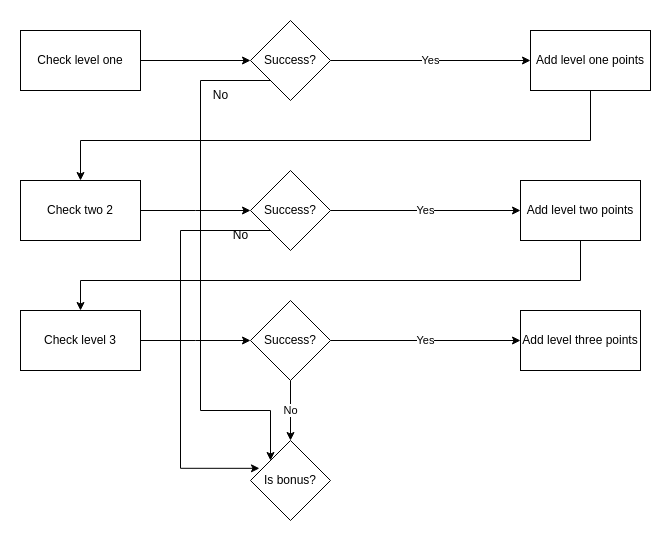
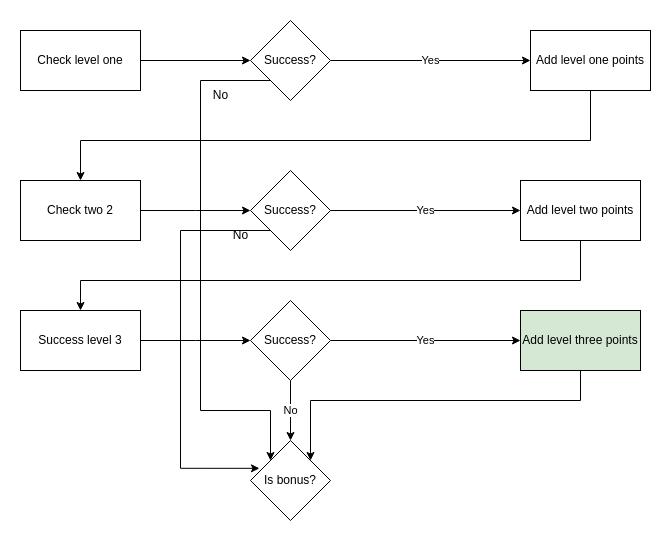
  <mxCell id="0" />
  <mxCell id="1" parent="0" />
  <mxCell id="2" style="edgeStyle=orthogonalEdgeStyle;rounded=0;orthogonalLoop=1;jettySize=auto;html=1;" parent="1" source="3" target="6" edge="1"><mxGeometry relative="1" as="geometry" /></mxCell>
  <mxCell id="3" value="Check level one" style="rounded=0;whiteSpace=wrap;html=1;" parent="1" vertex="1"><mxGeometry x="20" y="30" width="120" height="60" as="geometry" /></mxCell>
  <mxCell id="4" value="&lt;div&gt;Yes&lt;/div&gt;" style="edgeStyle=orthogonalEdgeStyle;rounded=0;orthogonalLoop=1;jettySize=auto;html=1;" parent="1" source="6" edge="1"><mxGeometry relative="1" as="geometry"><mxPoint x="530" y="60" as="targetPoint" /></mxGeometry></mxCell>
  <mxCell id="5" style="edgeStyle=orthogonalEdgeStyle;rounded=0;orthogonalLoop=1;jettySize=auto;html=1;entryX=0;entryY=0;entryDx=0;entryDy=0;" parent="1" source="6" target="24" edge="1"><mxGeometry relative="1" as="geometry"><Array as="points"><mxPoint x="200" y="80" /><mxPoint x="200" y="410" /><mxPoint x="270" y="410" /></Array></mxGeometry></mxCell>
  <mxCell id="6" value="Success?" style="rhombus;whiteSpace=wrap;html=1;" parent="1" vertex="1"><mxGeometry x="250" y="20" width="80" height="80" as="geometry" /></mxCell>
  <mxCell id="7" style="edgeStyle=orthogonalEdgeStyle;rounded=0;orthogonalLoop=1;jettySize=auto;html=1;" parent="1" source="8" target="11" edge="1"><mxGeometry relative="1" as="geometry"><mxPoint x="80" y="160" as="targetPoint" /><Array as="points"><mxPoint x="590" y="140" /><mxPoint x="80" y="140" /></Array></mxGeometry></mxCell>
  <mxCell id="8" value="Add level one points" style="rounded=0;whiteSpace=wrap;html=1;" parent="1" vertex="1"><mxGeometry x="530" y="30" width="120" height="60" as="geometry" /></mxCell>
  <mxCell id="9" value="" style="group" parent="1" vertex="1" connectable="0"><mxGeometry x="20" y="170" width="620" height="90" as="geometry" /></mxCell>
  <mxCell id="10" style="edgeStyle=orthogonalEdgeStyle;rounded=0;orthogonalLoop=1;jettySize=auto;html=1;" parent="9" source="11" edge="1"><mxGeometry relative="1" as="geometry"><mxPoint x="230" y="40" as="targetPoint" /></mxGeometry></mxCell>
  <mxCell id="11" value="Check two 2" style="rounded=0;whiteSpace=wrap;html=1;" parent="9" vertex="1"><mxGeometry y="10" width="120" height="60" as="geometry" /></mxCell>
  <mxCell id="12" value="&lt;div&gt;Yes&lt;/div&gt;" style="edgeStyle=orthogonalEdgeStyle;rounded=0;orthogonalLoop=1;jettySize=auto;html=1;entryX=0;entryY=0.5;entryDx=0;entryDy=0;" parent="9" source="13" target="14" edge="1"><mxGeometry relative="1" as="geometry" /></mxCell>
  <mxCell id="13" value="Success?" style="rhombus;whiteSpace=wrap;html=1;" parent="9" vertex="1"><mxGeometry x="230" width="80" height="80" as="geometry" /></mxCell>
  <mxCell id="14" value="Add level two points" style="rounded=0;whiteSpace=wrap;html=1;" parent="9" vertex="1"><mxGeometry x="500" y="10" width="120" height="60" as="geometry" /></mxCell>
  <mxCell id="15" value="No" style="text;html=1;align=center;verticalAlign=middle;resizable=0;points=[];autosize=1;strokeColor=none;fillColor=none;" parent="9" vertex="1"><mxGeometry x="200" y="50" width="40" height="30" as="geometry" /></mxCell>
  <mxCell id="16" style="edgeStyle=orthogonalEdgeStyle;rounded=0;orthogonalLoop=1;jettySize=auto;html=1;" parent="1" source="14" target="18" edge="1"><mxGeometry relative="1" as="geometry"><Array as="points"><mxPoint x="580" y="280" /><mxPoint x="80" y="280" /></Array></mxGeometry></mxCell>
  <mxCell id="17" style="edgeStyle=orthogonalEdgeStyle;rounded=0;orthogonalLoop=1;jettySize=auto;html=1;" parent="1" source="18" edge="1"><mxGeometry relative="1" as="geometry"><mxPoint x="250" y="340" as="targetPoint" /></mxGeometry></mxCell>
- <mxCell id="18" value="&lt;div&gt;Check level 3&lt;/div&gt;" style="rounded=0;whiteSpace=wrap;html=1;" parent="1" vertex="1"><mxGeometry x="20" y="310" width="120" height="60" as="geometry" /></mxCell>
+ <mxCell id="18" value="&lt;div&gt;Success level 3&lt;/div&gt;" style="rounded=0;whiteSpace=wrap;html=1;" parent="1" vertex="1"><mxGeometry x="20" y="310" width="120" height="60" as="geometry" /></mxCell>
  <mxCell id="19" value="&lt;div&gt;Yes&lt;/div&gt;" style="edgeStyle=orthogonalEdgeStyle;rounded=0;orthogonalLoop=1;jettySize=auto;html=1;entryX=0;entryY=0.5;entryDx=0;entryDy=0;" parent="1" source="21" target="23" edge="1"><mxGeometry relative="1" as="geometry" /></mxCell>
  <mxCell id="20" value="No" style="edgeStyle=orthogonalEdgeStyle;rounded=0;orthogonalLoop=1;jettySize=auto;html=1;" parent="1" source="21" target="24" edge="1"><mxGeometry relative="1" as="geometry" /></mxCell>
  <mxCell id="21" value="Success?" style="rhombus;whiteSpace=wrap;html=1;" parent="1" vertex="1"><mxGeometry x="250" y="300" width="80" height="80" as="geometry" /></mxCell>
- <mxCell id="23" value="Add level three points" style="rounded=0;whiteSpace=wrap;html=1;" parent="1" vertex="1"><mxGeometry x="520" y="310" width="120" height="60" as="geometry" /></mxCell>
+ <mxCell id="22" style="edgeStyle=orthogonalEdgeStyle;rounded=0;orthogonalLoop=1;jettySize=auto;html=1;" parent="1" source="23" target="24" edge="1"><mxGeometry relative="1" as="geometry"><Array as="points"><mxPoint x="580" y="400" /><mxPoint x="310" y="400" /></Array></mxGeometry></mxCell>
+ <mxCell id="23" value="Add level three points" style="rounded=0;whiteSpace=wrap;html=1;fillColor=#d5e8d4;" parent="1" vertex="1"><mxGeometry x="520" y="310" width="120" height="60" as="geometry" /></mxCell>
  <mxCell id="24" value="Is bonus?" style="rhombus;whiteSpace=wrap;html=1;" parent="1" vertex="1"><mxGeometry x="250" y="440" width="80" height="80" as="geometry" /></mxCell>
  <mxCell id="25" value="No" style="text;html=1;align=center;verticalAlign=middle;resizable=0;points=[];autosize=1;strokeColor=none;fillColor=none;" parent="1" vertex="1"><mxGeometry x="200" y="80" width="40" height="30" as="geometry" /></mxCell>
  <mxCell id="26" style="edgeStyle=orthogonalEdgeStyle;rounded=0;orthogonalLoop=1;jettySize=auto;html=1;exitX=0;exitY=1;exitDx=0;exitDy=0;entryX=0.112;entryY=0.348;entryDx=0;entryDy=0;entryPerimeter=0;" parent="1" source="13" target="24" edge="1"><mxGeometry relative="1" as="geometry"><Array as="points"><mxPoint x="180" y="230" /><mxPoint x="180" y="468" /></Array></mxGeometry></mxCell>
